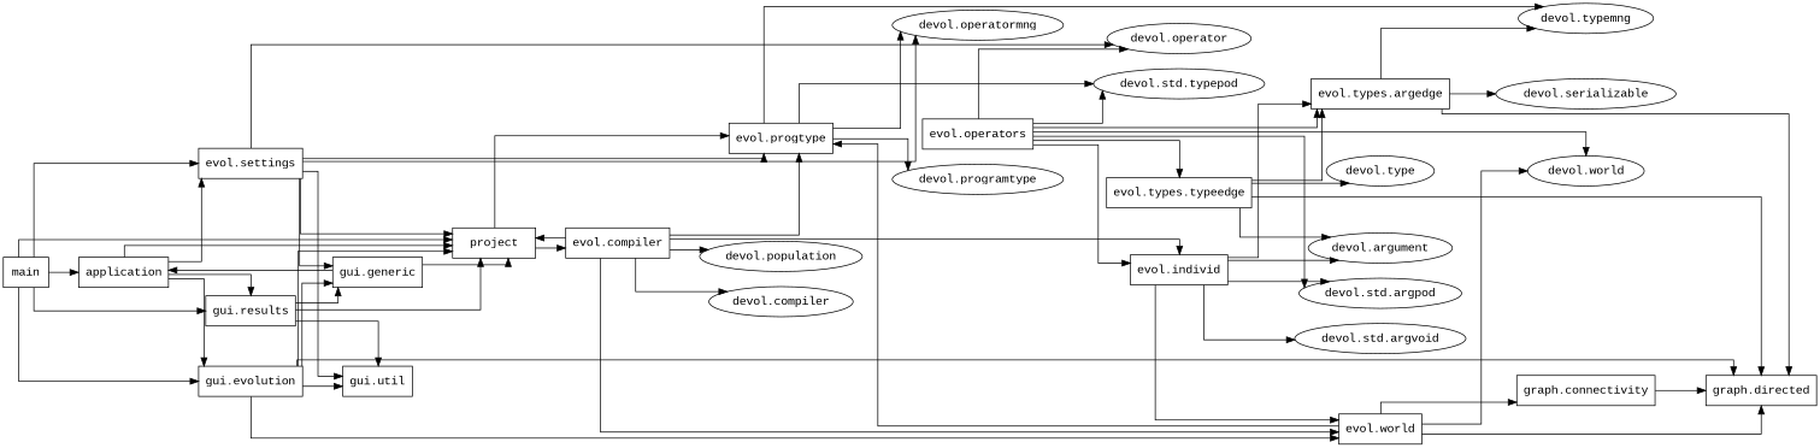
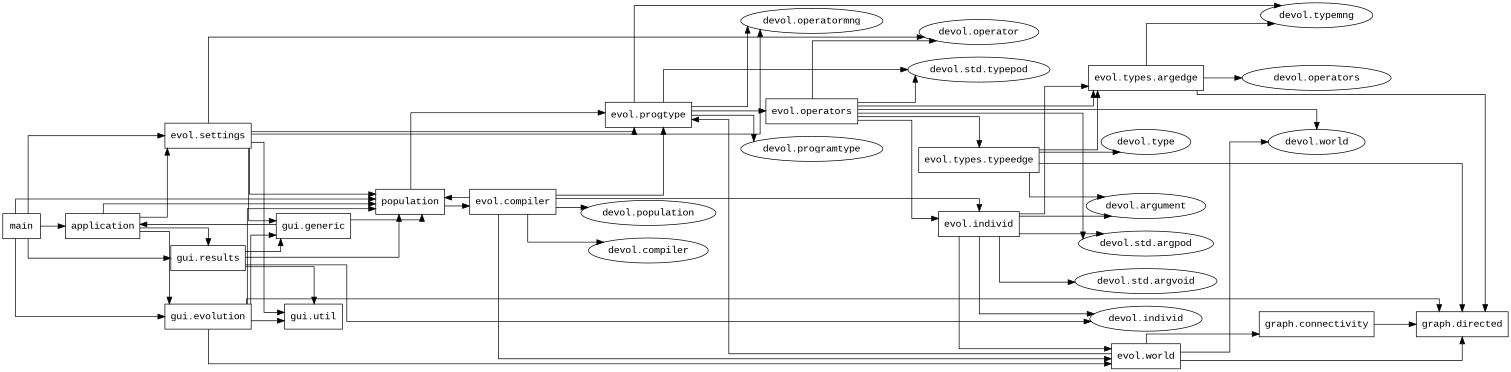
  digraph {
    fontname="Liberation Mono"
    rankdir=LR
    splines=ortho
    node [fontname="Liberation Mono" shape=box]
    edge [fontname="Liberation Mono"]
    main
    application
-   project
+   project [label=population]
    "gui.evolution"
    "gui.results"
    n6 [label="evol.settings"]
    "evol.compiler"
    "evol.progtype"
    "gui.generic"
    "gui.util"
    "graph.directed"
    "evol.world"
+   "devol.individ" [shape=ellipse]
    "devol.operator" [shape=ellipse]
    "devol.operatormng" [shape=ellipse]
    "evol.individ"
    "devol.compiler" [shape=ellipse]
    "devol.population" [shape=ellipse]
    "evol.operators"
    "devol.programtype" [shape=ellipse]
    "devol.typemng" [shape=ellipse]
    "devol.std.typepod" [shape=ellipse]
    "graph.connectivity"
    "devol.world" [shape=ellipse]
    "evol.types.argedge"
    "devol.argument" [shape=ellipse]
    "devol.std.argvoid" [shape=ellipse]
    "devol.std.argpod" [shape=ellipse]
-   "devol.serializable" [shape=ellipse]
+   "devol.serializable" [shape=ellipse label="devol.operators"]
    "evol.types.typeedge"
    "devol.type" [shape=ellipse]
    main -> application
    main -> project
    main -> "gui.evolution"
    main -> "gui.results"
    main -> n6
    application -> project
    application -> "gui.evolution"
    application -> "gui.results"
    application -> n6
    project -> "evol.compiler"
    project -> "evol.progtype"
    "gui.evolution" -> project
    "gui.evolution" -> "gui.generic"
    "gui.evolution" -> "gui.util"
    "gui.evolution" -> "graph.directed"
    "gui.evolution" -> "evol.world"
    "gui.results" -> project
    "gui.results" -> "gui.generic"
    "gui.results" -> "gui.util"
+   "gui.results" -> "devol.individ"
    n6 -> project
    n6 -> "evol.progtype"
    n6 -> "gui.generic"
    n6 -> "gui.util"
    n6 -> "devol.operator"
    n6 -> "devol.operatormng"
    "evol.compiler" -> project
    "evol.compiler" -> "evol.progtype"
    "evol.compiler" -> "evol.world"
    "evol.compiler" -> "evol.individ"
    "evol.compiler" -> "devol.compiler"
    "evol.compiler" -> "devol.population"
    "evol.progtype" -> "devol.operatormng"
+   "evol.progtype" -> "evol.operators"
    "evol.progtype" -> "devol.programtype"
    "evol.progtype" -> "devol.typemng"
    "evol.progtype" -> "devol.std.typepod"
    "gui.generic" -> application
    "gui.generic" -> project
    "evol.world" -> "evol.progtype"
    "evol.world" -> "graph.directed"
    "evol.world" -> "graph.connectivity"
    "evol.world" -> "devol.world"
    "evol.individ" -> "evol.world"
+   "evol.individ" -> "devol.individ"
    "evol.individ" -> "evol.types.argedge"
    "evol.individ" -> "devol.argument"
    "evol.individ" -> "devol.std.argvoid"
    "evol.individ" -> "devol.std.argpod"
    "evol.operators" -> "devol.operator"
    "evol.operators" -> "evol.individ"
    "evol.operators" -> "devol.std.typepod"
    "evol.operators" -> "devol.world"
    "evol.operators" -> "evol.types.argedge"
    "evol.operators" -> "devol.std.argpod"
    "evol.operators" -> "evol.types.typeedge"
    "graph.connectivity" -> "graph.directed"
    "evol.types.argedge" -> "graph.directed"
    "evol.types.argedge" -> "devol.typemng"
    "evol.types.argedge" -> "devol.serializable"
    "evol.types.typeedge" -> "graph.directed"
    "evol.types.typeedge" -> "evol.types.argedge"
    "evol.types.typeedge" -> "devol.argument"
    "evol.types.typeedge" -> "devol.type"
  }
